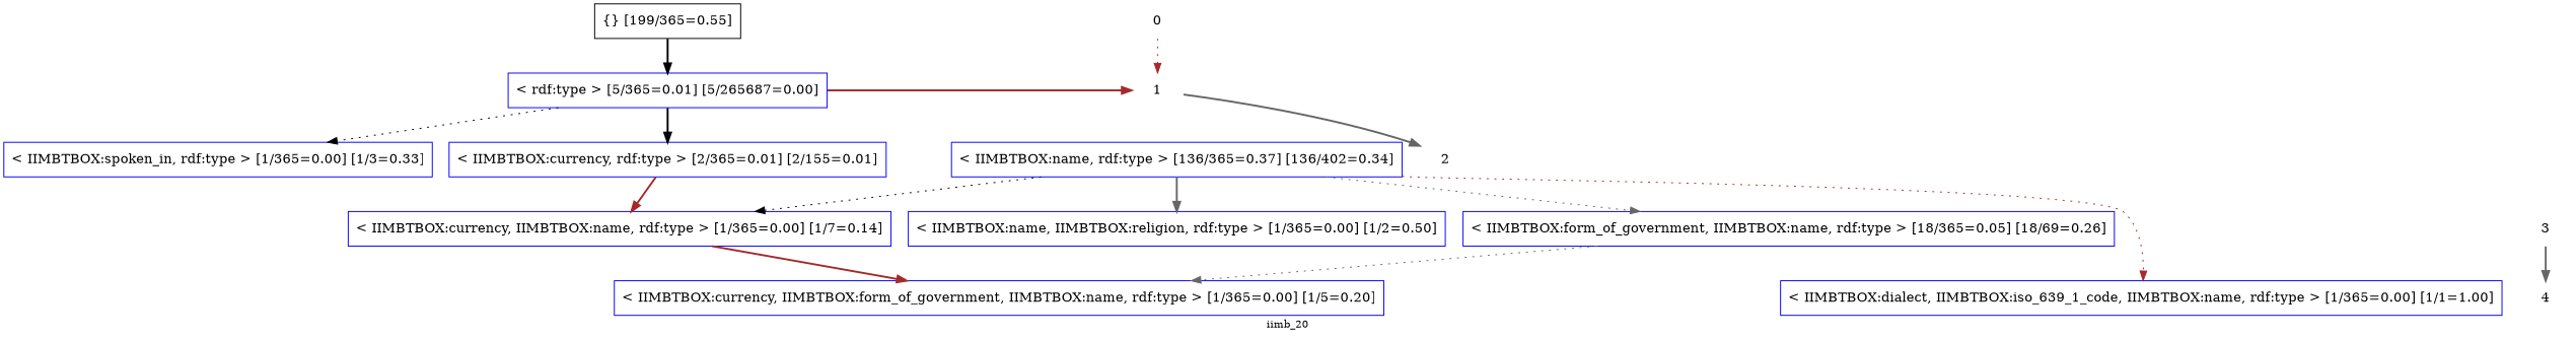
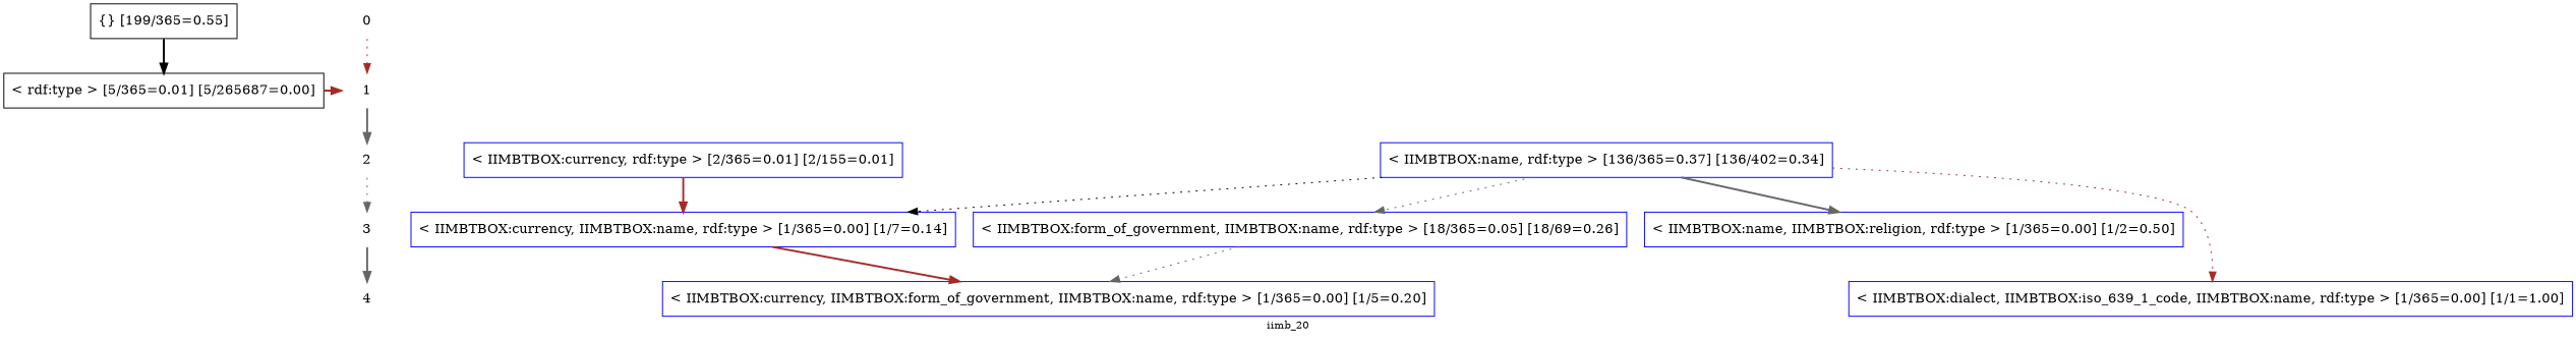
  digraph {
    fontname="DejaVu Serif"
    fontsize=11.0
    label=iimb_20
    node [fontname="DejaVu Serif" shape=rectangle color=blue style=solid]
    edge [color=gray40 fontname="DejaVu Serif" style=bold]
    n1 [label=0 shape=plaintext color="" style=""]
    n2 [color=black label="{} [199/365=0.55]"]
    n3 [label=1 shape=plaintext color="" style=""]
-   n4 [label="< rdf:type > [5/365=0.01] [5/265687=0.00]"]
+   n4 [color=black label="< rdf:type > [5/365=0.01] [5/265687=0.00]"]
    n5 [label=2 shape=plaintext color="" style=""]
    n6 [label="< IIMBTBOX:currency, rdf:type > [2/365=0.01] [2/155=0.01]"]
    n7 [label="< IIMBTBOX:name, rdf:type > [136/365=0.37] [136/402=0.34]"]
-   n8 [label="< IIMBTBOX:spoken_in, rdf:type > [1/365=0.00] [1/3=0.33]"]
    n9 [label=3 shape=plaintext color="" style=""]
    n10 [label="< IIMBTBOX:currency, IIMBTBOX:name, rdf:type > [1/365=0.00] [1/7=0.14]"]
    n11 [label="< IIMBTBOX:form_of_government, IIMBTBOX:name, rdf:type > [18/365=0.05] [18/69=0.26]"]
    n12 [label="< IIMBTBOX:name, IIMBTBOX:religion, rdf:type > [1/365=0.00] [1/2=0.50]"]
    n13 [label=4 shape=plaintext style=""]
    n14 [label="< IIMBTBOX:currency, IIMBTBOX:form_of_government, IIMBTBOX:name, rdf:type > [1/365=0.00] [1/5=0.20]"]
    n15 [label="< IIMBTBOX:dialect, IIMBTBOX:iso_639_1_code, IIMBTBOX:name, rdf:type > [1/365=0.00] [1/1=1.00]"]
    subgraph sub_1 {
      rank=same
      n1
      n2
    }
    subgraph sub_2 {
      rank=same
      n3
      n4
    }
    subgraph sub_3 {
      rank=same
      n5
      n6
      n7
-     n8
    }
    subgraph sub_4 {
      rank=same
      n9
      n10
      n11
      n12
    }
    subgraph sub_5 {
      rank=same
      n13
      n14
      n15
    }
    n1 -> n3 [color=brown style=dotted]
    n2 -> n4 [color=black]
    n3 -> n5
    n4 -> n3 [color=brown]
-   n4 -> n6 [color=black]
-   n4 -> n8 [color=black style=dotted]
+   n5 -> n9 [style=dotted]
    n6 -> n10 [color=brown]
    n7 -> n10 [color=black style=dotted]
    n7 -> n11 [style=dotted]
    n7 -> n12
    n7 -> n15 [color=brown style=dotted]
    n9 -> n13
    n10 -> n14 [color=brown]
    n11 -> n14 [style=dotted]
  }
